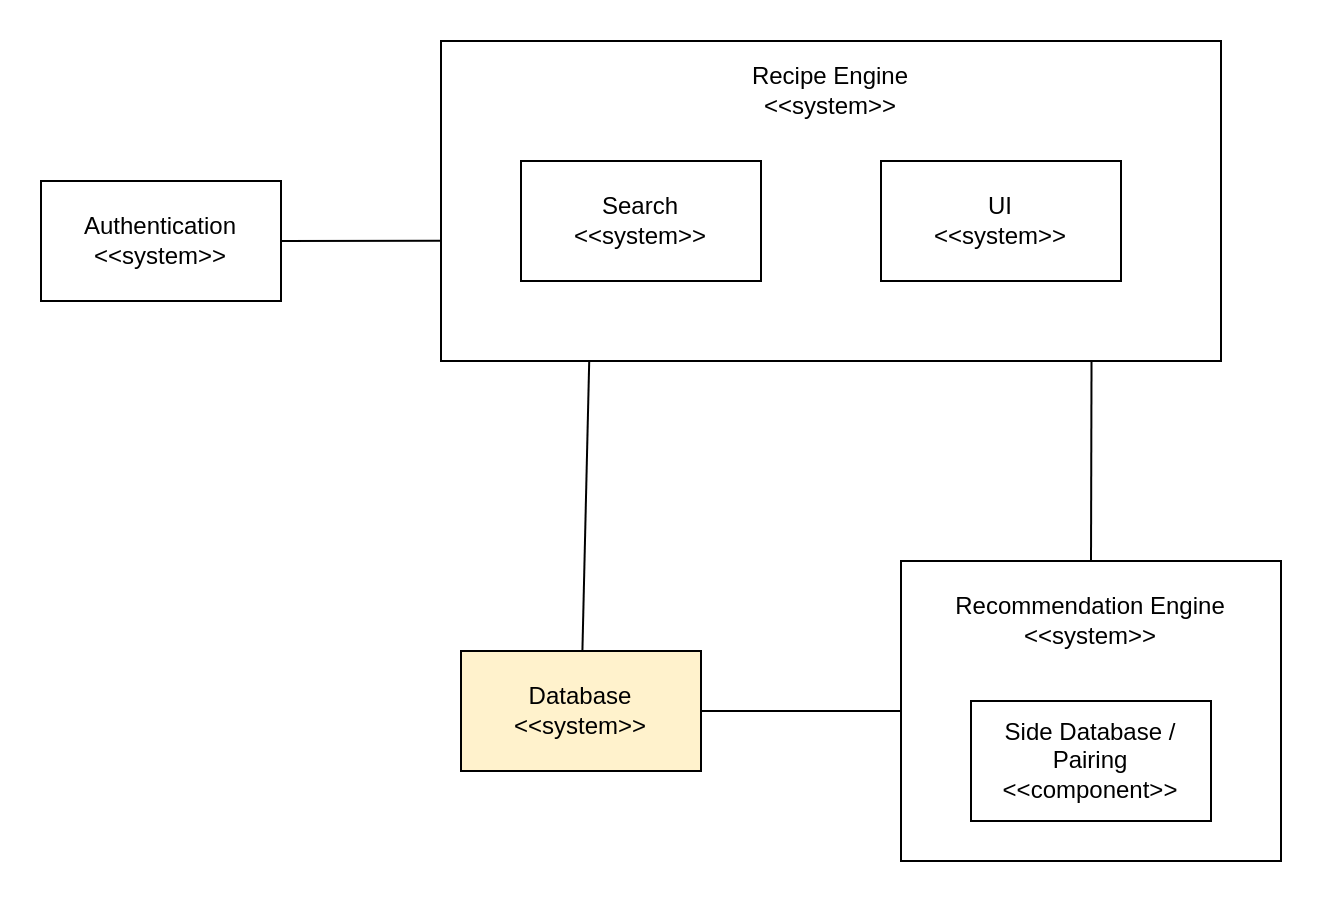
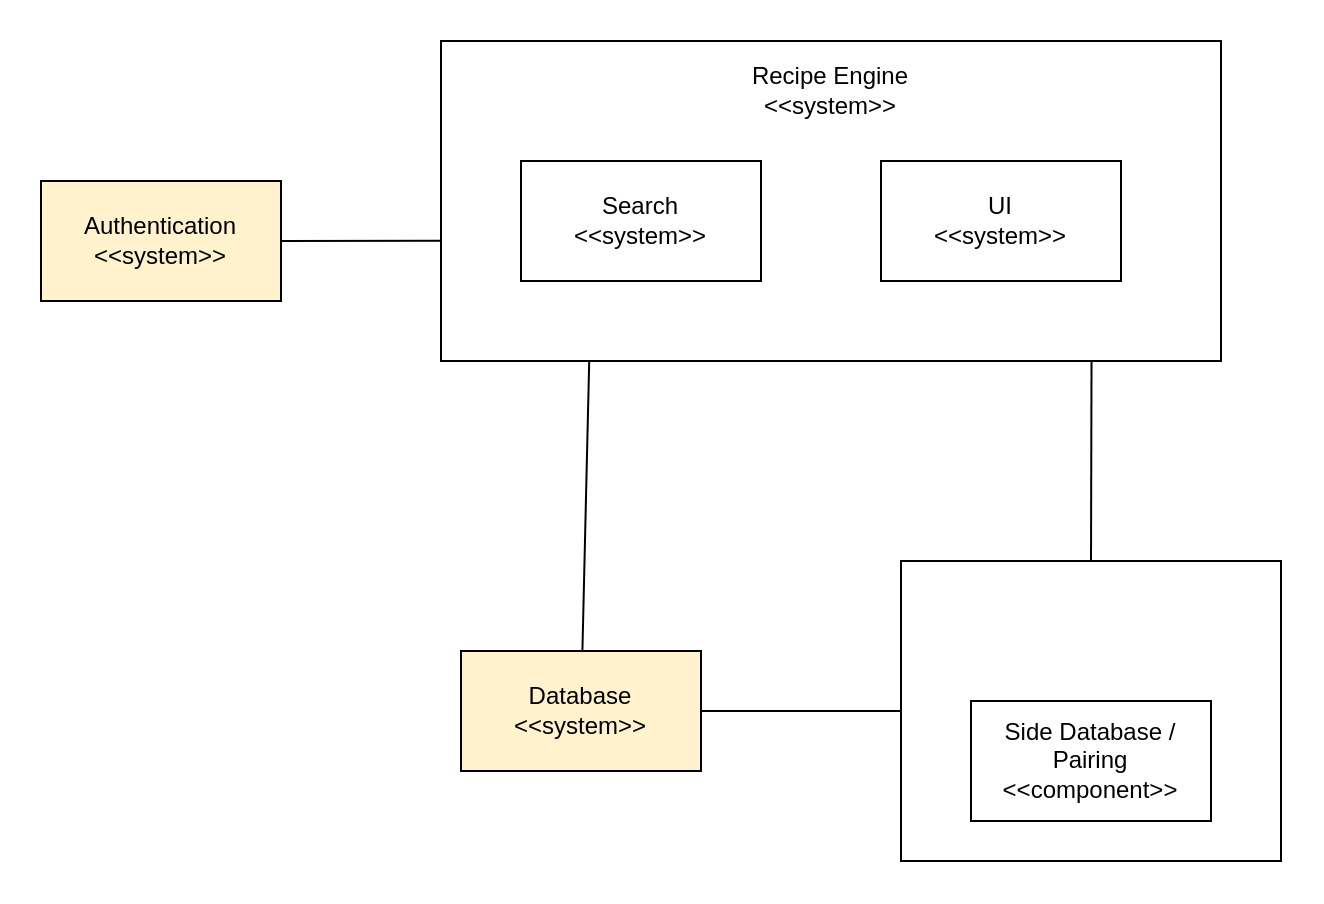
  <mxCell id="0" />
  <mxCell id="1" parent="0" />
  <mxCell id="2" value="" style="rounded=0;whiteSpace=wrap;html=1;" vertex="1" parent="1"><mxGeometry x="220" y="20" width="390" height="160" as="geometry" /></mxCell>
  <mxCell id="3" value="Recipe Engine&lt;br&gt;&amp;lt;&amp;lt;system&amp;gt;&amp;gt;" style="text;strokeColor=none;align=center;fillColor=none;html=1;verticalAlign=middle;whiteSpace=wrap;rounded=0;" vertex="1" parent="1"><mxGeometry x="350" y="30" width="130" height="30" as="geometry" /></mxCell>
  <mxCell id="4" style="edgeStyle=none;html=1;exitX=0.19;exitY=1.002;exitDx=0;exitDy=0;endArrow=none;endFill=0;exitPerimeter=0;" edge="1" parent="1" source="2" target="8"><mxGeometry relative="1" as="geometry" /></mxCell>
  <mxCell id="5" value="Search&lt;br&gt;&amp;lt;&amp;lt;system&amp;gt;&amp;gt;" style="rounded=0;whiteSpace=wrap;html=1;" vertex="1" parent="1"><mxGeometry x="260" y="80" width="120" height="60" as="geometry" /></mxCell>
  <mxCell id="6" value="UI&lt;br&gt;&amp;lt;&amp;lt;system&amp;gt;&amp;gt;" style="rounded=0;whiteSpace=wrap;html=1;" vertex="1" parent="1"><mxGeometry x="440" y="80" width="120" height="60" as="geometry" /></mxCell>
  <mxCell id="7" style="edgeStyle=none;html=1;exitX=1;exitY=0.5;exitDx=0;exitDy=0;entryX=0;entryY=0.5;entryDx=0;entryDy=0;endArrow=none;endFill=0;" edge="1" parent="1" source="8" target="10"><mxGeometry relative="1" as="geometry" /></mxCell>
  <mxCell id="8" value="Database&lt;br&gt;&amp;lt;&amp;lt;system&amp;gt;&amp;gt;" style="rounded=0;whiteSpace=wrap;html=1;fillColor=#fff2cc;" vertex="1" parent="1"><mxGeometry x="230" y="325" width="120" height="60" as="geometry" /></mxCell>
  <mxCell id="9" style="edgeStyle=none;html=1;exitX=0.5;exitY=0;exitDx=0;exitDy=0;endArrow=none;endFill=0;entryX=0.834;entryY=1.002;entryDx=0;entryDy=0;entryPerimeter=0;" edge="1" parent="1" source="10" target="2"><mxGeometry relative="1" as="geometry"><mxPoint x="505" y="180" as="targetPoint" /></mxGeometry></mxCell>
  <mxCell id="10" value="" style="rounded=0;whiteSpace=wrap;html=1;" vertex="1" parent="1"><mxGeometry x="450" y="280" width="190" height="150" as="geometry" /></mxCell>
  <mxCell id="11" style="edgeStyle=none;html=1;exitX=1;exitY=0.5;exitDx=0;exitDy=0;entryX=0;entryY=0.624;entryDx=0;entryDy=0;entryPerimeter=0;endArrow=none;endFill=0;" edge="1" parent="1" source="12" target="2"><mxGeometry relative="1" as="geometry" /></mxCell>
- <mxCell id="12" value="Authentication&lt;br&gt;&amp;lt;&amp;lt;system&amp;gt;&amp;gt;" style="rounded=0;whiteSpace=wrap;html=1;" vertex="1" parent="1"><mxGeometry x="20" y="90" width="120" height="60" as="geometry" /></mxCell>
+ <mxCell id="12" value="Authentication&lt;br&gt;&amp;lt;&amp;lt;system&amp;gt;&amp;gt;" style="rounded=0;whiteSpace=wrap;html=1;fillColor=#fff2cc;" vertex="1" parent="1"><mxGeometry x="20" y="90" width="120" height="60" as="geometry" /></mxCell>
  <mxCell id="13" value="Side Database / Pairing&lt;br&gt;&amp;lt;&amp;lt;component&amp;gt;&amp;gt;" style="rounded=0;whiteSpace=wrap;html=1;" vertex="1" parent="1"><mxGeometry x="485" y="350" width="120" height="60" as="geometry" /></mxCell>
- <mxCell id="14" value="Recommendation Engine&lt;br&gt;&amp;lt;&amp;lt;system&amp;gt;&amp;gt;" style="text;strokeColor=none;align=center;fillColor=none;html=1;verticalAlign=middle;whiteSpace=wrap;rounded=0;" vertex="1" parent="1"><mxGeometry x="470" y="295" width="150" height="30" as="geometry" /></mxCell>
